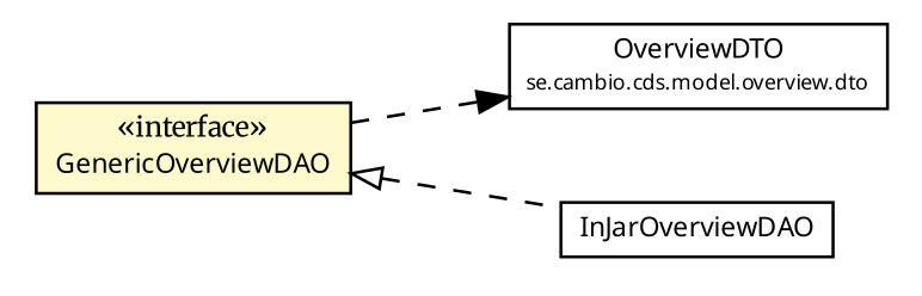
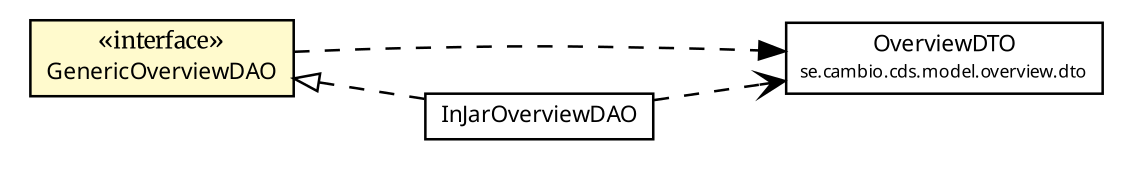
  digraph {
    fontname=Merriweather
    nodesep=0.25
    rankdir=LR
    ranksep=0.5
    node [fontcolor=black fontname=Merriweather fontsize=9.0 shape=plaintext]
    edge [color=black fontcolor=black fontname=Merriweather fontsize=10.0 headport=p labelfontname="Trebuchet MS" labelfontsize=10 style=dashed tailport=p]
    n1 [label=<<table title="se.cambio.cds.model.overview.dto.OverviewDTO" border="0" cellborder="1" cellspacing="0" cellpadding="2" port="p" href="../dto/OverviewDTO.html"> 		<tr><td><table border="0" cellspacing="0" cellpadding="1"> <tr><td align="center" balign="center"><font face="Trebuchet MS"> OverviewDTO </font></td></tr> <tr><td align="center" balign="center"><font face="Trebuchet MS" point-size="7.0"> se.cambio.cds.model.overview.dto </font></td></tr> 		</table></td></tr> 		</table>>]
    n2 [label=<<table title="se.cambio.cds.model.overview.dao.InJarOverviewDAO" border="0" cellborder="1" cellspacing="0" cellpadding="2" port="p" href="./InJarOverviewDAO.html"> 		<tr><td><table border="0" cellspacing="0" cellpadding="1"> <tr><td align="center" balign="center"><font face="Trebuchet MS"> InJarOverviewDAO </font></td></tr> 		</table></td></tr> 		</table>>]
    n3 [label=<<table title="se.cambio.cds.model.overview.dao.GenericOverviewDAO" border="0" cellborder="1" cellspacing="0" cellpadding="2" port="p" bgcolor="lemonChiffon" href="./GenericOverviewDAO.html"> 		<tr><td><table border="0" cellspacing="0" cellpadding="1"> <tr><td align="center" balign="center"> &#171;interface&#187; </td></tr> <tr><td align="center" balign="center"><font face="Trebuchet MS"> GenericOverviewDAO </font></td></tr> 		</table></td></tr> 		</table>>]
+   n2 -> n1 [arrowhead=open]
    n3 -> n1 [arrowhead=normal]
    n3 -> n2 [arrowtail=empty dir=back fontsize=10 color="" fontcolor=""]
  }
